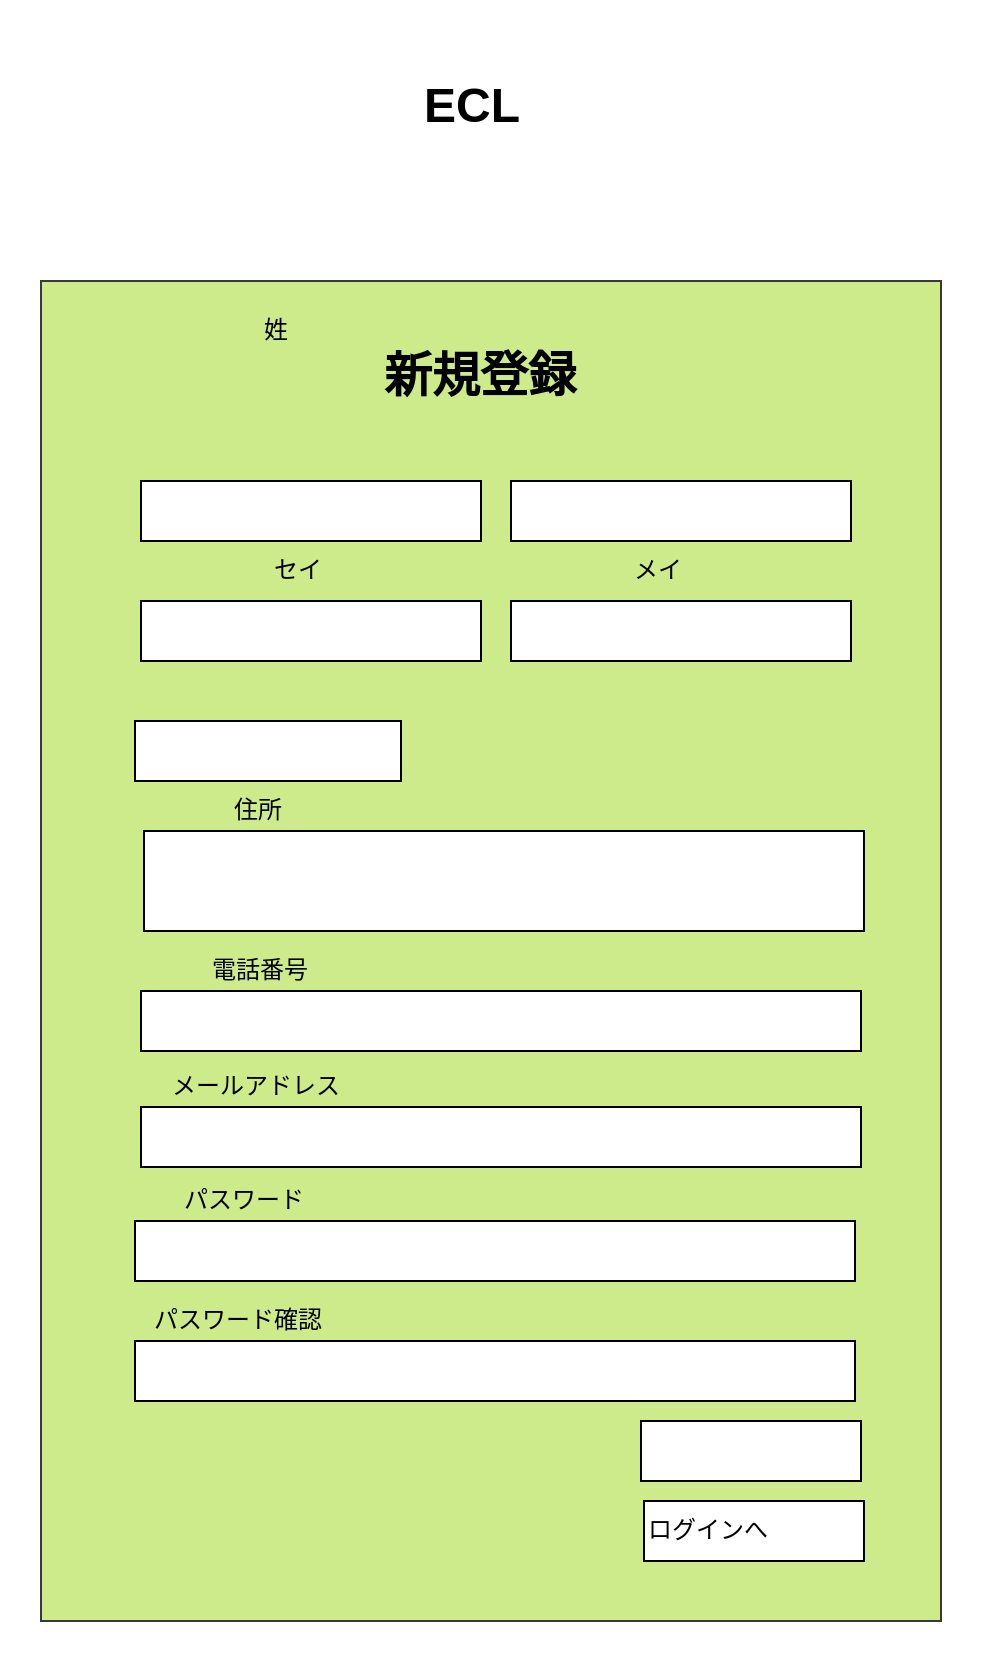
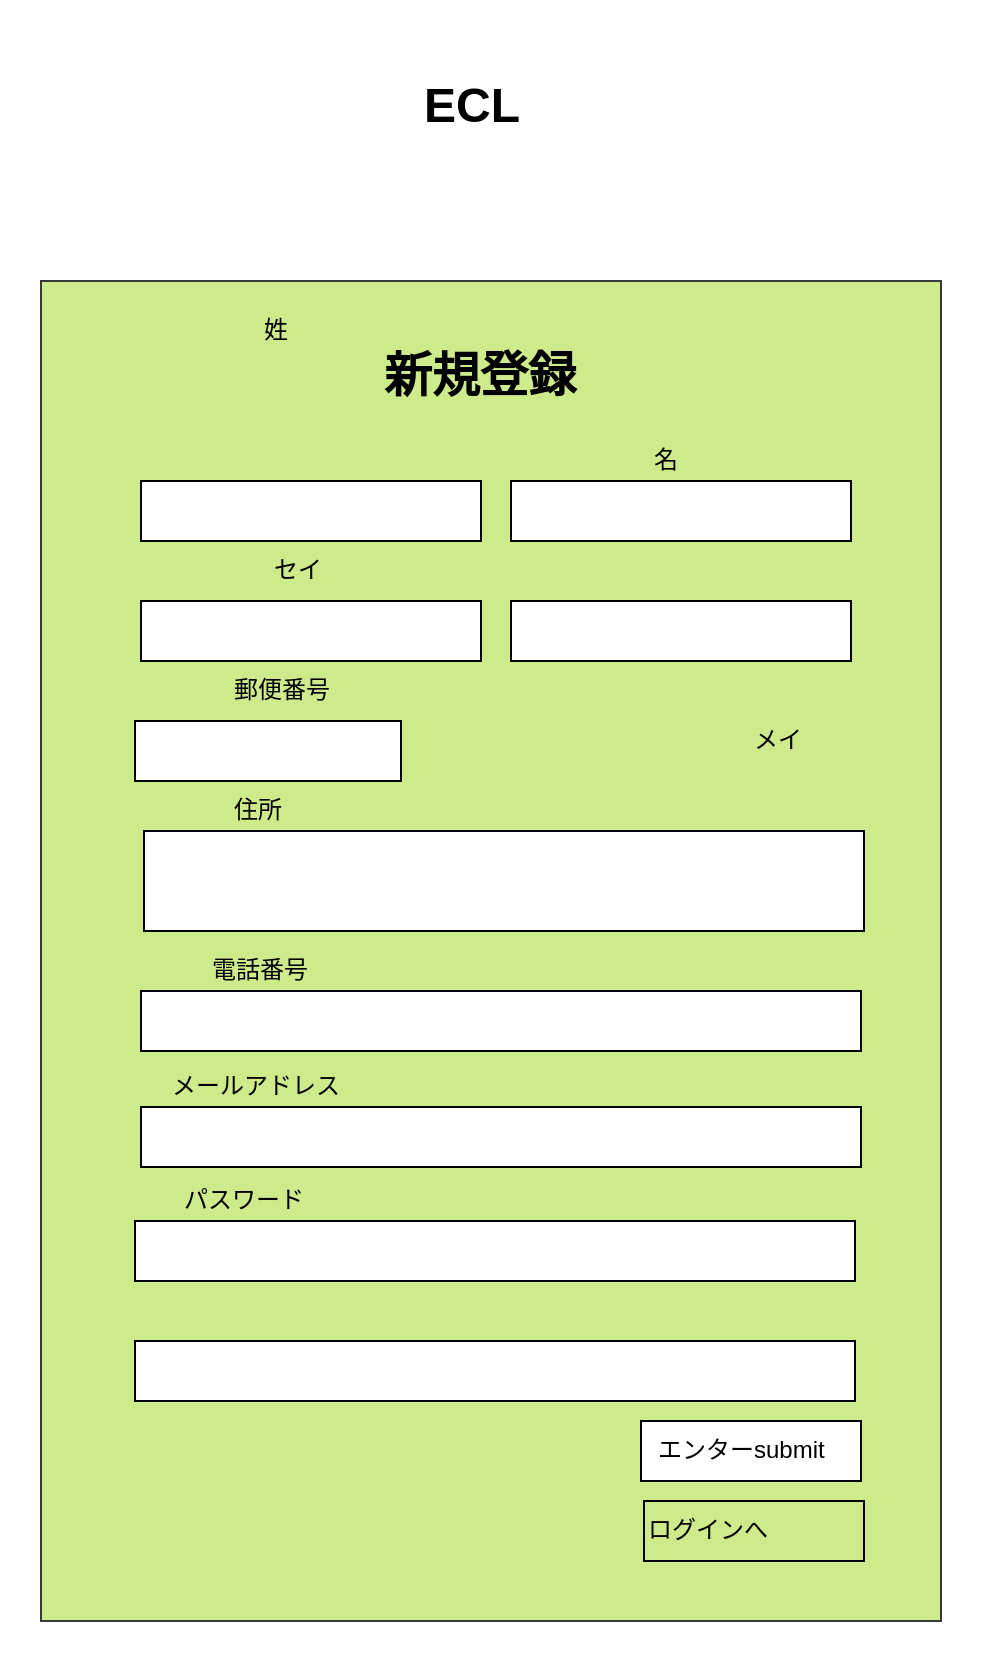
  <mxCell id="0" />
  <mxCell id="1" parent="0" />
  <mxCell id="2" value="&lt;h1&gt;ECL&lt;/h1&gt;" style="text;html=1;resizable=0;points=[];autosize=1;align=left;verticalAlign=top;spacingTop=-4;" parent="1" vertex="1"><mxGeometry x="210" y="20" width="60" height="50" as="geometry" /></mxCell>
  <mxCell id="3" value="" style="rounded=0;whiteSpace=wrap;html=1;strokeWidth=4;fillColor=none;gradientColor=none;align=left;strokeColor=none;" parent="1" vertex="1"><mxGeometry x="190" y="190" width="120" height="200" as="geometry" /></mxCell>
  <mxCell id="4" value="" style="rounded=0;whiteSpace=wrap;html=1;strokeWidth=1;align=left;fillColor=#cdeb8b;strokeColor=#36393d;" parent="1" vertex="1"><mxGeometry x="20" y="140" width="450" height="670" as="geometry" /></mxCell>
  <mxCell id="5" value="&lt;h1&gt;新規登録&lt;/h1&gt;" style="text;html=1;resizable=0;points=[];autosize=1;align=left;verticalAlign=top;spacingTop=-4;" parent="1" vertex="1"><mxGeometry x="190" y="155" width="110" height="50" as="geometry" /></mxCell>
  <mxCell id="6" value="" style="rounded=0;whiteSpace=wrap;html=1;strokeWidth=1;align=left;" parent="1" vertex="1"><mxGeometry x="70" y="240" width="170" height="30" as="geometry" /></mxCell>
  <mxCell id="7" value="" style="rounded=0;whiteSpace=wrap;html=1;strokeWidth=1;align=left;" parent="1" vertex="1"><mxGeometry x="255" y="240" width="170" height="30" as="geometry" /></mxCell>
  <mxCell id="8" value="" style="rounded=0;whiteSpace=wrap;html=1;strokeWidth=1;align=left;" parent="1" vertex="1"><mxGeometry x="70" y="300" width="170" height="30" as="geometry" /></mxCell>
  <mxCell id="9" value="" style="rounded=0;whiteSpace=wrap;html=1;strokeWidth=1;align=left;" parent="1" vertex="1"><mxGeometry x="255" y="300" width="170" height="30" as="geometry" /></mxCell>
  <mxCell id="10" value="" style="rounded=0;whiteSpace=wrap;html=1;strokeWidth=1;align=left;" parent="1" vertex="1"><mxGeometry x="67" y="360" width="133" height="30" as="geometry" /></mxCell>
  <mxCell id="11" value="" style="rounded=0;whiteSpace=wrap;html=1;strokeWidth=1;align=left;" parent="1" vertex="1"><mxGeometry x="71.5" y="415" width="360" height="50" as="geometry" /></mxCell>
  <mxCell id="12" style="edgeStyle=orthogonalEdgeStyle;rounded=0;orthogonalLoop=1;jettySize=auto;html=1;exitX=0.5;exitY=1;exitDx=0;exitDy=0;fontFamily=Helvetica;" parent="1" source="7" target="7" edge="1"><mxGeometry relative="1" as="geometry" /></mxCell>
  <mxCell id="13" value="姓" style="text;html=1;resizable=0;points=[];autosize=1;align=left;verticalAlign=top;spacingTop=-4;" parent="1" vertex="1"><mxGeometry x="130" y="155" width="30" height="20" as="geometry" /></mxCell>
+ <mxCell id="14" value="名" style="text;html=1;resizable=0;points=[];autosize=1;align=left;verticalAlign=top;spacingTop=-4;" parent="1" vertex="1"><mxGeometry x="325" y="220" width="30" height="20" as="geometry" /></mxCell>
  <mxCell id="15" value="" style="rounded=0;whiteSpace=wrap;html=1;strokeWidth=1;align=left;" parent="1" vertex="1"><mxGeometry x="70" y="495" width="360" height="30" as="geometry" /></mxCell>
  <mxCell id="16" value="" style="rounded=0;whiteSpace=wrap;html=1;strokeWidth=1;align=left;" parent="1" vertex="1"><mxGeometry x="67" y="670" width="360" height="30" as="geometry" /></mxCell>
  <mxCell id="17" value="" style="rounded=0;whiteSpace=wrap;html=1;strokeWidth=1;align=left;" parent="1" vertex="1"><mxGeometry x="67" y="610" width="360" height="30" as="geometry" /></mxCell>
  <mxCell id="18" value="" style="rounded=0;whiteSpace=wrap;html=1;strokeWidth=1;align=left;" parent="1" vertex="1"><mxGeometry x="70" y="553" width="360" height="30" as="geometry" /></mxCell>
  <mxCell id="19" value="セイ" style="text;html=1;resizable=0;points=[];autosize=1;align=left;verticalAlign=top;spacingTop=-4;" parent="1" vertex="1"><mxGeometry x="135" y="275" width="40" height="20" as="geometry" /></mxCell>
- <mxCell id="20" value="メイ" style="text;html=1;resizable=0;points=[];autosize=1;align=left;verticalAlign=top;spacingTop=-4;" parent="1" vertex="1"><mxGeometry x="315" y="275" width="40" height="20" as="geometry" /></mxCell>
+ <mxCell id="20" value="メイ" style="text;html=1;resizable=0;points=[];autosize=1;align=left;verticalAlign=top;spacingTop=-4;" parent="1" vertex="1"><mxGeometry x="375" y="360" width="40" height="20" as="geometry" /></mxCell>
+ <mxCell id="21" value="郵便番号" style="text;html=1;resizable=0;points=[];autosize=1;align=left;verticalAlign=top;spacingTop=-4;" parent="1" vertex="1"><mxGeometry x="115" y="335" width="60" height="20" as="geometry" /></mxCell>
  <mxCell id="22" value="住所" style="text;html=1;resizable=0;points=[];autosize=1;align=left;verticalAlign=top;spacingTop=-4;" parent="1" vertex="1"><mxGeometry x="115" y="395" width="40" height="20" as="geometry" /></mxCell>
  <mxCell id="23" value="電話番号&lt;br&gt;" style="text;html=1;resizable=0;points=[];autosize=1;align=left;verticalAlign=top;spacingTop=-4;" parent="1" vertex="1"><mxGeometry x="103.5" y="475" width="60" height="20" as="geometry" /></mxCell>
  <mxCell id="24" value="メールアドレス" style="text;html=1;resizable=0;points=[];autosize=1;align=left;verticalAlign=top;spacingTop=-4;" parent="1" vertex="1"><mxGeometry x="83.5" y="532.5" width="100" height="20" as="geometry" /></mxCell>
  <mxCell id="25" value="パスワード" style="text;html=1;resizable=0;points=[];autosize=1;align=left;verticalAlign=top;spacingTop=-4;" parent="1" vertex="1"><mxGeometry x="90" y="590" width="80" height="20" as="geometry" /></mxCell>
- <mxCell id="26" value="パスワード確認" style="text;html=1;resizable=0;points=[];autosize=1;align=left;verticalAlign=top;spacingTop=-4;" parent="1" vertex="1"><mxGeometry x="75" y="650" width="100" height="20" as="geometry" /></mxCell>
  <mxCell id="27" style="edgeStyle=orthogonalEdgeStyle;rounded=0;orthogonalLoop=1;jettySize=auto;html=1;exitX=0.5;exitY=1;exitDx=0;exitDy=0;fontFamily=Helvetica;" parent="1" source="4" target="4" edge="1"><mxGeometry relative="1" as="geometry" /></mxCell>
  <mxCell id="28" value="" style="rounded=0;whiteSpace=wrap;html=1;strokeWidth=1;align=left;" parent="1" vertex="1"><mxGeometry x="320" y="710" width="110" height="30" as="geometry" /></mxCell>
- <mxCell id="30" value="ログインへ" style="rounded=0;whiteSpace=wrap;html=1;strokeWidth=1;align=left;" vertex="1" parent="1"><mxGeometry x="321.5" y="750" width="110" height="30" as="geometry" /></mxCell>
+ <mxCell id="29" value="エンターsubmit" style="text;html=1;resizable=0;points=[];autosize=1;align=left;verticalAlign=top;spacingTop=-4;" parent="1" vertex="1"><mxGeometry x="327" y="715" width="100" height="20" as="geometry" /></mxCell>
+ <mxCell id="30" value="ログインへ" style="rounded=0;whiteSpace=wrap;html=1;strokeWidth=1;align=left;fillColor=#cdeb8b;" vertex="1" parent="1"><mxGeometry x="321.5" y="750" width="110" height="30" as="geometry" /></mxCell>
